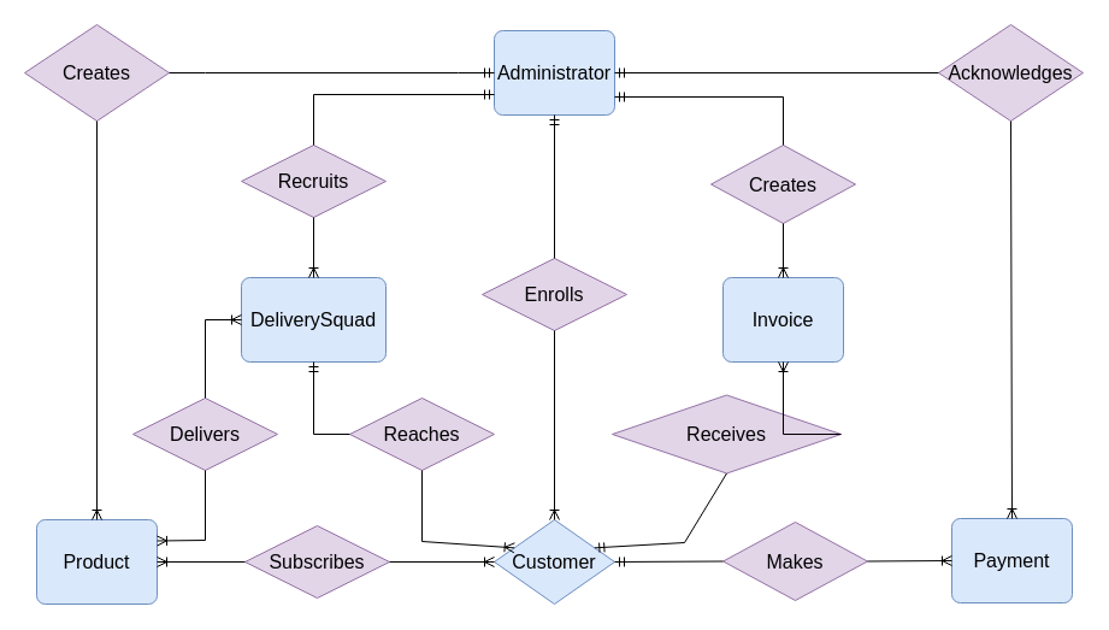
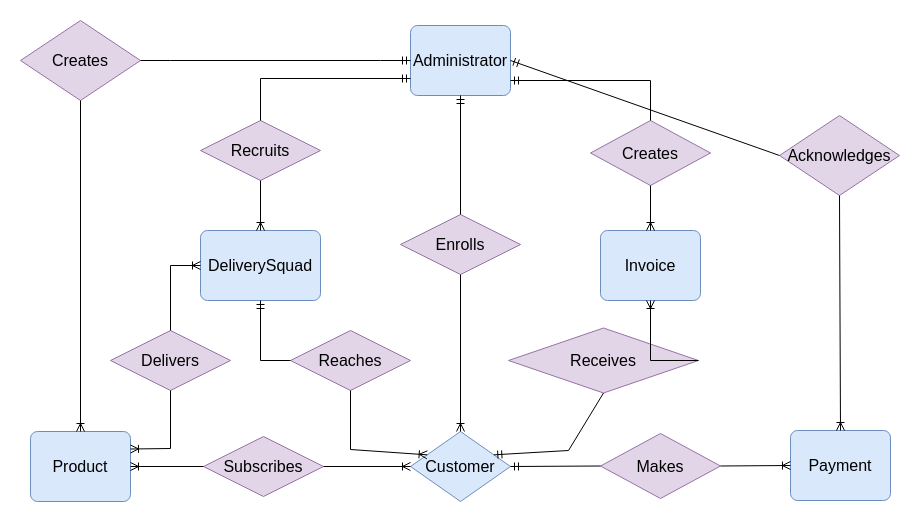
  <mxCell id="0" />
  <mxCell id="1" parent="0" />
  <mxCell id="2" value="Administrator" style="rounded=1;arcSize=10;whiteSpace=wrap;html=1;align=center;fillColor=#dae8fc;strokeColor=#6c8ebf;fontSize=16;" parent="1" vertex="1"><mxGeometry x="410" y="25" width="100" height="70" as="geometry" /></mxCell>
  <mxCell id="3" value="Product" style="rounded=1;arcSize=10;whiteSpace=wrap;html=1;align=center;fillColor=#dae8fc;strokeColor=#6c8ebf;fontSize=16;" parent="1" vertex="1"><mxGeometry x="30" y="431" width="100" height="70" as="geometry" /></mxCell>
  <mxCell id="4" value="DeliverySquad" style="rounded=1;arcSize=10;whiteSpace=wrap;html=1;align=center;fillColor=#dae8fc;strokeColor=#6c8ebf;fontSize=16;" parent="1" vertex="1"><mxGeometry x="200" y="230" width="120" height="70" as="geometry" /></mxCell>
  <mxCell id="5" value="Customer" style="rhombus;arcSize=10;whiteSpace=wrap;html=1;align=center;fillColor=#dae8fc;strokeColor=#6c8ebf;fontSize=16;" parent="1" vertex="1"><mxGeometry x="410" y="431" width="100" height="70" as="geometry" /></mxCell>
  <mxCell id="6" value="Invoice" style="rounded=1;arcSize=10;whiteSpace=wrap;html=1;align=center;fillColor=#dae8fc;strokeColor=#6c8ebf;fontSize=16;" parent="1" vertex="1"><mxGeometry x="600" y="230" width="100" height="70" as="geometry" /></mxCell>
  <mxCell id="7" value="Payment" style="rounded=1;arcSize=10;whiteSpace=wrap;html=1;align=center;fillColor=#dae8fc;strokeColor=#6c8ebf;fontSize=16;" parent="1" vertex="1"><mxGeometry x="790" y="430" width="100" height="70" as="geometry" /></mxCell>
  <mxCell id="8" value="Recruits" style="shape=rhombus;perimeter=rhombusPerimeter;whiteSpace=wrap;html=1;align=center;fillColor=#e1d5e7;strokeColor=#9673a6;fontSize=16;" parent="1" vertex="1"><mxGeometry x="200" y="120" width="120" height="60" as="geometry" /></mxCell>
  <mxCell id="9" value="Creates" style="shape=rhombus;perimeter=rhombusPerimeter;whiteSpace=wrap;html=1;align=center;fillColor=#e1d5e7;strokeColor=#9673a6;fontSize=16;" parent="1" vertex="1"><mxGeometry x="20" y="20" width="120" height="80" as="geometry" /></mxCell>
  <mxCell id="10" value="Enrolls" style="shape=rhombus;perimeter=rhombusPerimeter;whiteSpace=wrap;html=1;align=center;fillColor=#e1d5e7;strokeColor=#9673a6;fontSize=16;" parent="1" vertex="1"><mxGeometry x="400" y="214" width="120" height="60" as="geometry" /></mxCell>
  <mxCell id="11" value="Reaches" style="shape=rhombus;perimeter=rhombusPerimeter;whiteSpace=wrap;html=1;align=center;fillColor=#e1d5e7;strokeColor=#9673a6;fontSize=16;" parent="1" vertex="1"><mxGeometry x="290" y="330" width="120" height="60" as="geometry" /></mxCell>
  <mxCell id="12" value="Delivers" style="shape=rhombus;perimeter=rhombusPerimeter;whiteSpace=wrap;html=1;align=center;fillColor=#e1d5e7;strokeColor=#9673a6;fontSize=16;" parent="1" vertex="1"><mxGeometry x="110" y="330" width="120" height="60" as="geometry" /></mxCell>
  <mxCell id="13" value="Subscribes" style="shape=rhombus;perimeter=rhombusPerimeter;whiteSpace=wrap;html=1;align=center;fillColor=#e1d5e7;strokeColor=#9673a6;fontSize=16;" parent="1" vertex="1"><mxGeometry x="203" y="436" width="120" height="60" as="geometry" /></mxCell>
  <mxCell id="14" value="Receives" style="shape=rhombus;perimeter=rhombusPerimeter;whiteSpace=wrap;html=1;align=center;fillColor=#e1d5e7;strokeColor=#9673a6;fontSize=16;" parent="1" vertex="1"><mxGeometry x="508" y="327.5" width="190" height="65" as="geometry" /></mxCell>
  <mxCell id="15" value="Makes" style="shape=rhombus;perimeter=rhombusPerimeter;whiteSpace=wrap;html=1;align=center;fillColor=#e1d5e7;strokeColor=#9673a6;fontSize=16;" parent="1" vertex="1"><mxGeometry x="600" y="433" width="120" height="65" as="geometry" /></mxCell>
- <mxCell id="16" value="Acknowledges" style="shape=rhombus;perimeter=rhombusPerimeter;whiteSpace=wrap;html=1;align=center;fillColor=#e1d5e7;strokeColor=#9673a6;fontSize=16;" parent="1" vertex="1"><mxGeometry x="779" y="20" width="120" height="80" as="geometry" /></mxCell>
+ <mxCell id="16" value="Acknowledges" style="shape=rhombus;perimeter=rhombusPerimeter;whiteSpace=wrap;html=1;align=center;fillColor=#e1d5e7;strokeColor=#9673a6;fontSize=16;" parent="1" vertex="1"><mxGeometry x="779" y="115" width="120" height="80" as="geometry" /></mxCell>
  <mxCell id="17" value="Creates" style="shape=rhombus;perimeter=rhombusPerimeter;whiteSpace=wrap;html=1;align=center;fillColor=#e1d5e7;strokeColor=#9673a6;fontSize=16;" parent="1" vertex="1"><mxGeometry x="590" y="120" width="120" height="65" as="geometry" /></mxCell>
  <mxCell id="18" value="" style="edgeStyle=entityRelationEdgeStyle;fontSize=16;html=1;endArrow=ERmandOne;rounded=0;" parent="1" source="9" target="2" edge="1"><mxGeometry width="100" height="100" relative="1" as="geometry"><mxPoint x="160" y="90" as="sourcePoint" /><mxPoint x="260" y="-10" as="targetPoint" /></mxGeometry></mxCell>
  <mxCell id="19" value="" style="fontSize=16;html=1;endArrow=ERoneToMany;rounded=0;exitX=0.5;exitY=1;exitDx=0;exitDy=0;entryX=0.5;entryY=0;entryDx=0;entryDy=0;" parent="1" source="9" target="3" edge="1"><mxGeometry width="100" height="100" relative="1" as="geometry"><mxPoint x="70" y="120" as="sourcePoint" /><mxPoint x="90" y="430" as="targetPoint" /></mxGeometry></mxCell>
  <mxCell id="20" value="" style="fontSize=16;html=1;endArrow=ERmandOne;rounded=0;exitX=0.5;exitY=0;exitDx=0;exitDy=0;" parent="1" source="8" edge="1"><mxGeometry width="100" height="100" relative="1" as="geometry"><mxPoint x="160" y="70" as="sourcePoint" /><mxPoint x="410" y="78" as="targetPoint" /><Array as="points"><mxPoint x="260" y="78" /></Array></mxGeometry></mxCell>
  <mxCell id="21" value="" style="fontSize=16;html=1;endArrow=ERoneToMany;rounded=0;exitX=0.5;exitY=1;exitDx=0;exitDy=0;entryX=0.5;entryY=0;entryDx=0;entryDy=0;" parent="1" source="8" target="4" edge="1"><mxGeometry width="100" height="100" relative="1" as="geometry"><mxPoint x="100" y="100" as="sourcePoint" /><mxPoint x="100" y="440" as="targetPoint" /></mxGeometry></mxCell>
  <mxCell id="22" value="" style="fontSize=16;html=1;endArrow=ERoneToMany;rounded=0;exitX=0.5;exitY=1;exitDx=0;exitDy=0;entryX=1;entryY=0.25;entryDx=0;entryDy=0;" parent="1" source="12" target="3" edge="1"><mxGeometry width="100" height="100" relative="1" as="geometry"><mxPoint x="90" y="100" as="sourcePoint" /><mxPoint x="90" y="440" as="targetPoint" /><Array as="points"><mxPoint x="170" y="448" /></Array></mxGeometry></mxCell>
  <mxCell id="23" value="" style="fontSize=16;html=1;endArrow=ERoneToMany;rounded=0;exitX=0.5;exitY=0;exitDx=0;exitDy=0;entryX=0;entryY=0.5;entryDx=0;entryDy=0;" parent="1" source="12" target="4" edge="1"><mxGeometry width="100" height="100" relative="1" as="geometry"><mxPoint x="180" y="400" as="sourcePoint" /><mxPoint x="140" y="458.5" as="targetPoint" /><Array as="points"><mxPoint x="170" y="265" /></Array></mxGeometry></mxCell>
  <mxCell id="24" value="" style="fontSize=16;html=1;endArrow=ERmandOne;rounded=0;exitX=0.5;exitY=0;exitDx=0;exitDy=0;entryX=0.5;entryY=1;entryDx=0;entryDy=0;" parent="1" source="10" target="2" edge="1"><mxGeometry width="100" height="100" relative="1" as="geometry"><mxPoint x="330" y="160" as="sourcePoint" /><mxPoint x="420" y="80" as="targetPoint" /><Array as="points" /></mxGeometry></mxCell>
  <mxCell id="25" value="" style="fontSize=16;html=1;endArrow=ERoneToMany;rounded=0;exitX=0.5;exitY=1;exitDx=0;exitDy=0;entryX=0.5;entryY=0;entryDx=0;entryDy=0;" parent="1" source="10" target="5" edge="1"><mxGeometry width="100" height="100" relative="1" as="geometry"><mxPoint x="180" y="400" as="sourcePoint" /><mxPoint x="140" y="458.5" as="targetPoint" /><Array as="points" /></mxGeometry></mxCell>
  <mxCell id="26" value="" style="fontSize=16;html=1;endArrow=ERoneToMany;rounded=0;exitX=0;exitY=0.5;exitDx=0;exitDy=0;entryX=1;entryY=0.5;entryDx=0;entryDy=0;" parent="1" source="13" target="3" edge="1"><mxGeometry width="100" height="100" relative="1" as="geometry"><mxPoint x="180" y="400" as="sourcePoint" /><mxPoint x="140" y="458.5" as="targetPoint" /><Array as="points" /></mxGeometry></mxCell>
  <mxCell id="27" value="" style="fontSize=16;html=1;endArrow=ERoneToMany;rounded=0;exitX=1;exitY=0.5;exitDx=0;exitDy=0;" parent="1" source="13" target="5" edge="1"><mxGeometry width="100" height="100" relative="1" as="geometry"><mxPoint x="213" y="476" as="sourcePoint" /><mxPoint x="140" y="476" as="targetPoint" /><Array as="points" /></mxGeometry></mxCell>
  <mxCell id="28" value="" style="fontSize=16;html=1;endArrow=ERmandOne;rounded=0;exitX=0;exitY=0.5;exitDx=0;exitDy=0;entryX=0.5;entryY=1;entryDx=0;entryDy=0;" parent="1" source="11" target="4" edge="1"><mxGeometry width="100" height="100" relative="1" as="geometry"><mxPoint x="330" y="160" as="sourcePoint" /><mxPoint x="420" y="80" as="targetPoint" /><Array as="points"><mxPoint x="260" y="360" /></Array></mxGeometry></mxCell>
  <mxCell id="29" value="" style="fontSize=16;html=1;endArrow=ERoneToMany;rounded=0;exitX=0.5;exitY=1;exitDx=0;exitDy=0;entryX=0;entryY=0.25;entryDx=0;entryDy=0;" parent="1" source="11" target="5" edge="1"><mxGeometry width="100" height="100" relative="1" as="geometry"><mxPoint x="333" y="476" as="sourcePoint" /><mxPoint x="420" y="476" as="targetPoint" /><Array as="points"><mxPoint x="350" y="449" /></Array></mxGeometry></mxCell>
  <mxCell id="30" value="" style="fontSize=16;html=1;endArrow=ERmandOne;rounded=0;exitX=0.5;exitY=0;exitDx=0;exitDy=0;" parent="1" source="17" edge="1"><mxGeometry width="100" height="100" relative="1" as="geometry"><mxPoint x="330" y="160" as="sourcePoint" /><mxPoint x="510" y="80" as="targetPoint" /><Array as="points"><mxPoint x="650" y="80" /></Array></mxGeometry></mxCell>
  <mxCell id="31" value="" style="fontSize=16;html=1;endArrow=ERoneToMany;rounded=0;exitX=0.5;exitY=1;exitDx=0;exitDy=0;entryX=0.5;entryY=0;entryDx=0;entryDy=0;" parent="1" source="17" target="6" edge="1"><mxGeometry width="100" height="100" relative="1" as="geometry"><mxPoint x="649" y="185" as="sourcePoint" /><mxPoint x="649" y="230" as="targetPoint" /><Array as="points" /></mxGeometry></mxCell>
  <mxCell id="32" value="" style="fontSize=16;html=1;endArrow=ERoneToMany;rounded=0;exitX=1;exitY=0.5;exitDx=0;exitDy=0;entryX=0.5;entryY=1;entryDx=0;entryDy=0;" parent="1" source="14" target="6" edge="1"><mxGeometry width="100" height="100" relative="1" as="geometry"><mxPoint x="660" y="195" as="sourcePoint" /><mxPoint x="660" y="240" as="targetPoint" /><Array as="points"><mxPoint x="650" y="360" /></Array></mxGeometry></mxCell>
  <mxCell id="33" value="" style="fontSize=16;html=1;endArrow=ERmandOne;rounded=0;exitX=0.5;exitY=1;exitDx=0;exitDy=0;entryX=1;entryY=0.25;entryDx=0;entryDy=0;" parent="1" source="14" target="5" edge="1"><mxGeometry width="100" height="100" relative="1" as="geometry"><mxPoint x="470" y="170" as="sourcePoint" /><mxPoint x="470" y="105" as="targetPoint" /><Array as="points"><mxPoint x="568" y="450" /></Array></mxGeometry></mxCell>
  <mxCell id="34" value="" style="fontSize=16;html=1;endArrow=ERoneToMany;rounded=0;exitX=1;exitY=0.5;exitDx=0;exitDy=0;entryX=0;entryY=0.5;entryDx=0;entryDy=0;" parent="1" source="15" target="7" edge="1"><mxGeometry width="100" height="100" relative="1" as="geometry"><mxPoint x="587" y="337.5" as="sourcePoint" /><mxPoint x="610" y="275" as="targetPoint" /><Array as="points" /></mxGeometry></mxCell>
  <mxCell id="35" value="" style="fontSize=16;html=1;endArrow=ERmandOne;rounded=0;exitX=0;exitY=0.5;exitDx=0;exitDy=0;entryX=1;entryY=0.5;entryDx=0;entryDy=0;" parent="1" source="15" target="5" edge="1"><mxGeometry width="100" height="100" relative="1" as="geometry"><mxPoint x="587" y="402.5" as="sourcePoint" /><mxPoint x="520" y="458.5" as="targetPoint" /><Array as="points" /></mxGeometry></mxCell>
  <mxCell id="36" value="" style="fontSize=16;html=1;endArrow=ERoneToMany;rounded=0;exitX=0.5;exitY=1;exitDx=0;exitDy=0;entryX=0.5;entryY=0;entryDx=0;entryDy=0;" parent="1" source="16" target="7" edge="1"><mxGeometry width="100" height="100" relative="1" as="geometry"><mxPoint x="730" y="475.5" as="sourcePoint" /><mxPoint x="800" y="475" as="targetPoint" /><Array as="points" /></mxGeometry></mxCell>
  <mxCell id="37" value="" style="fontSize=16;html=1;endArrow=ERmandOne;rounded=0;exitX=0;exitY=0.5;exitDx=0;exitDy=0;entryX=1;entryY=0.5;entryDx=0;entryDy=0;" parent="1" source="16" target="2" edge="1"><mxGeometry width="100" height="100" relative="1" as="geometry"><mxPoint x="660" y="130" as="sourcePoint" /><mxPoint x="520" y="90" as="targetPoint" /><Array as="points" /></mxGeometry></mxCell>
